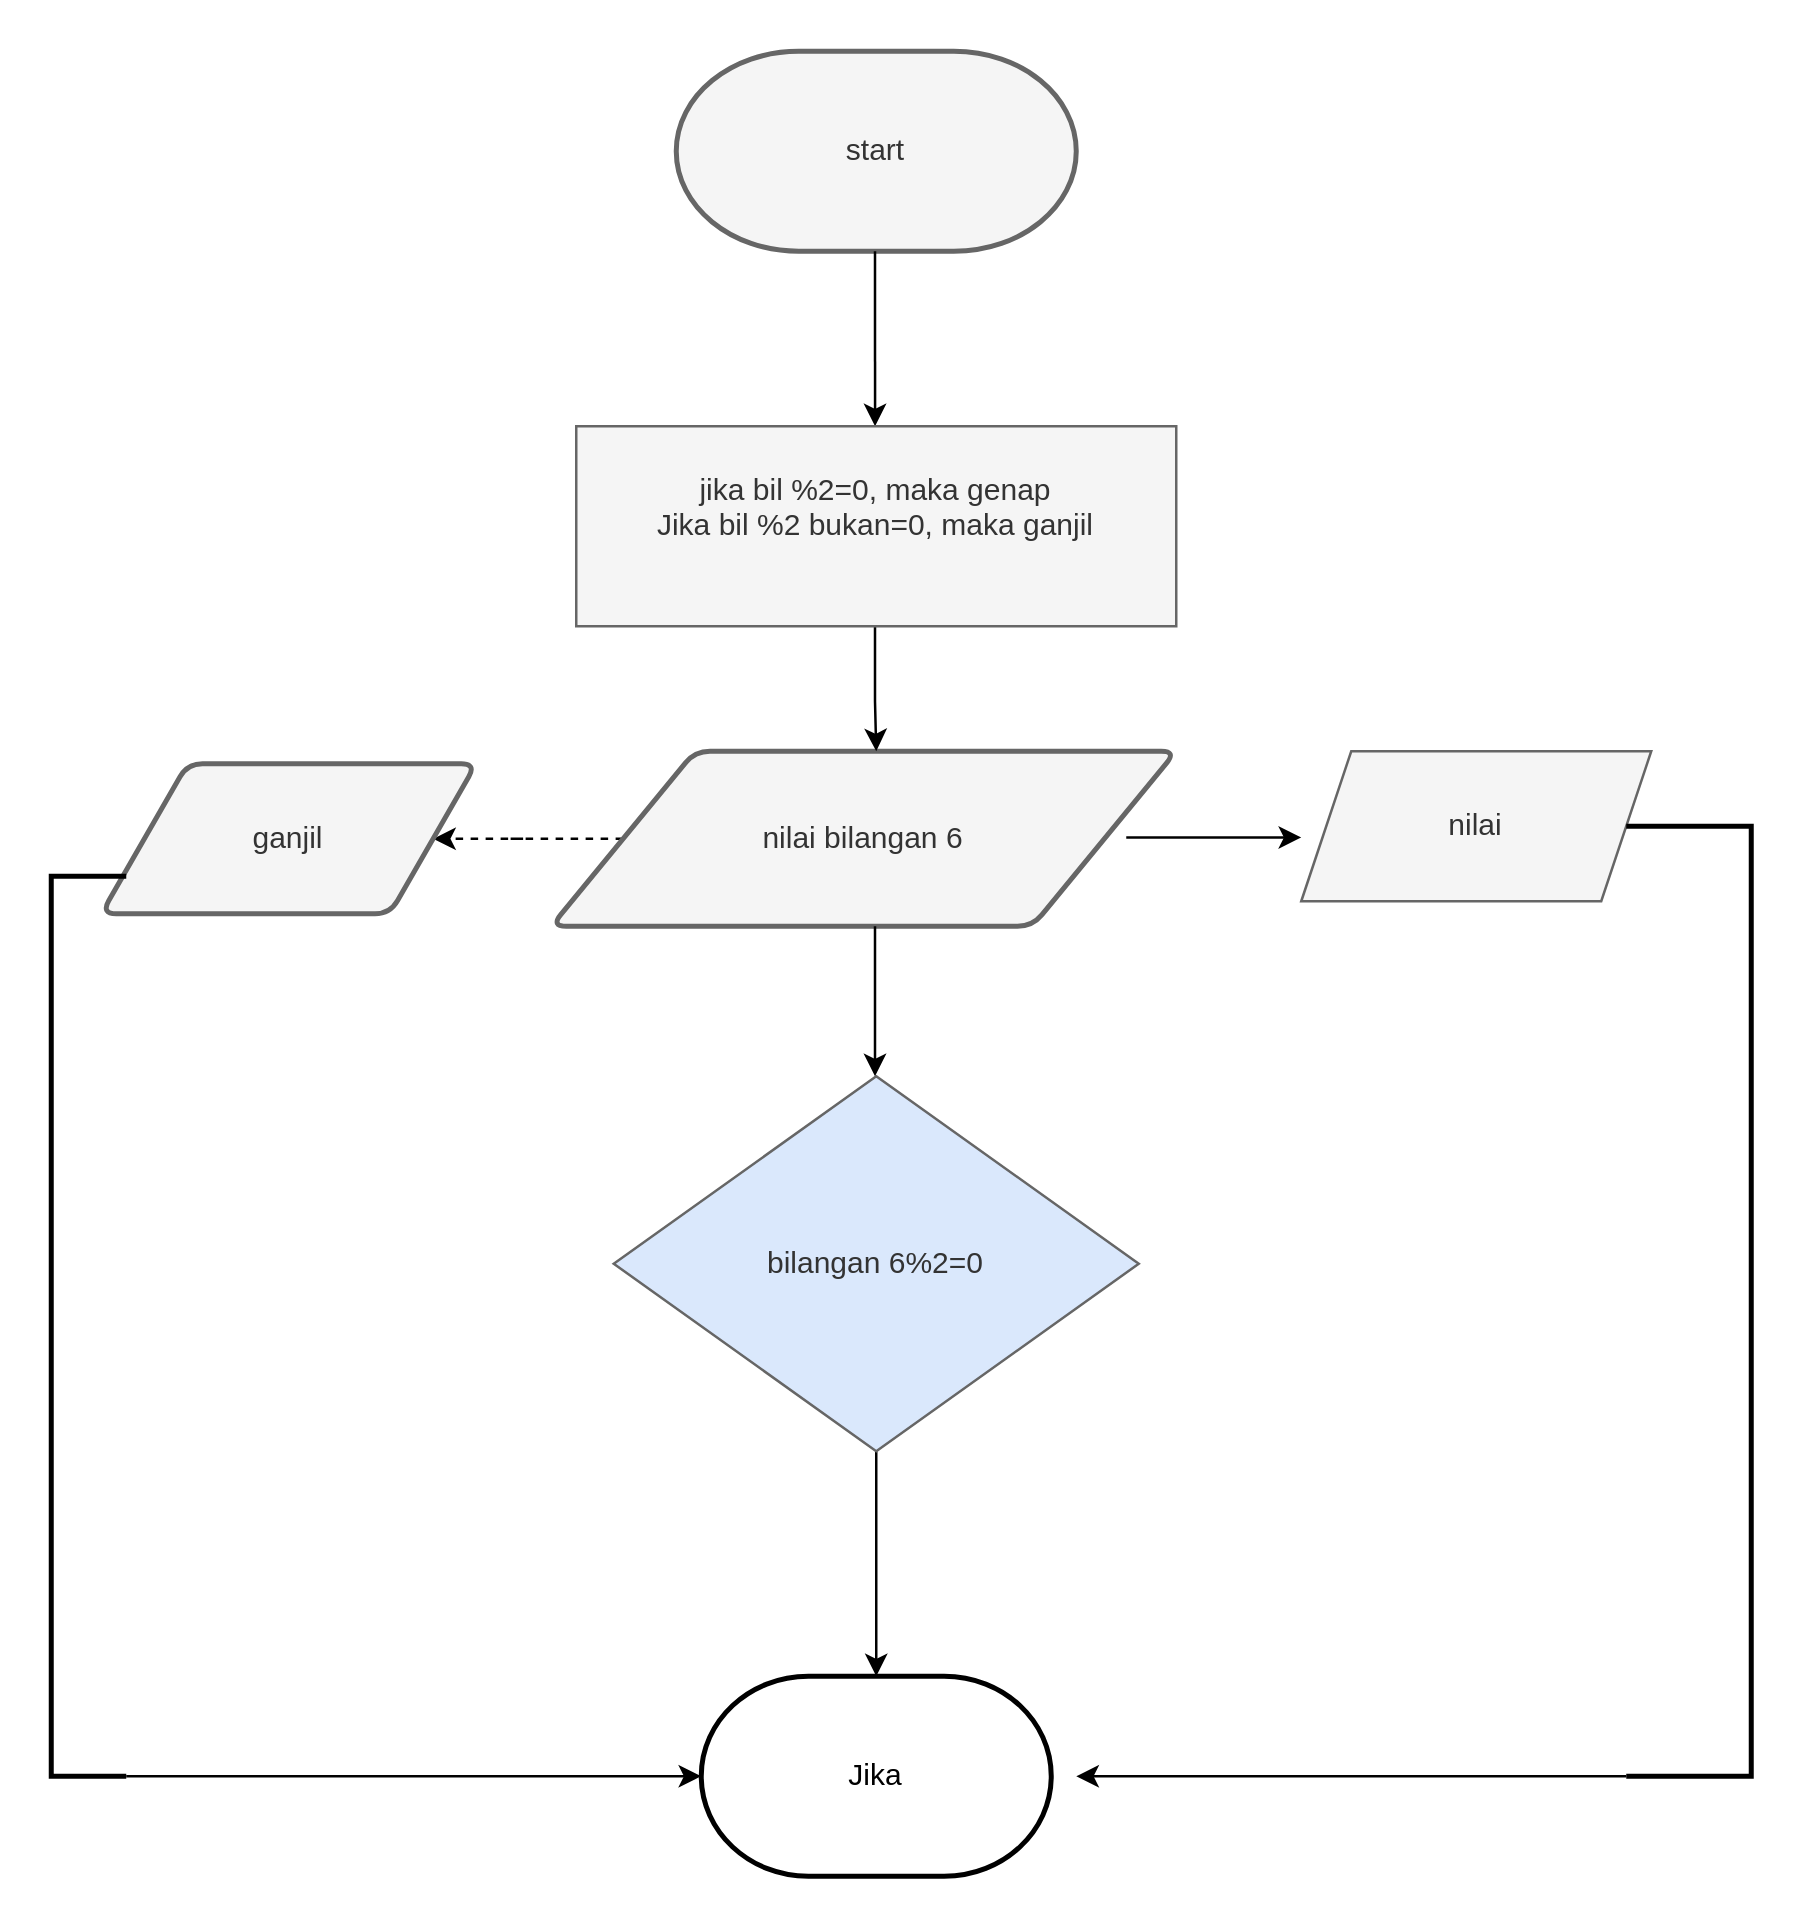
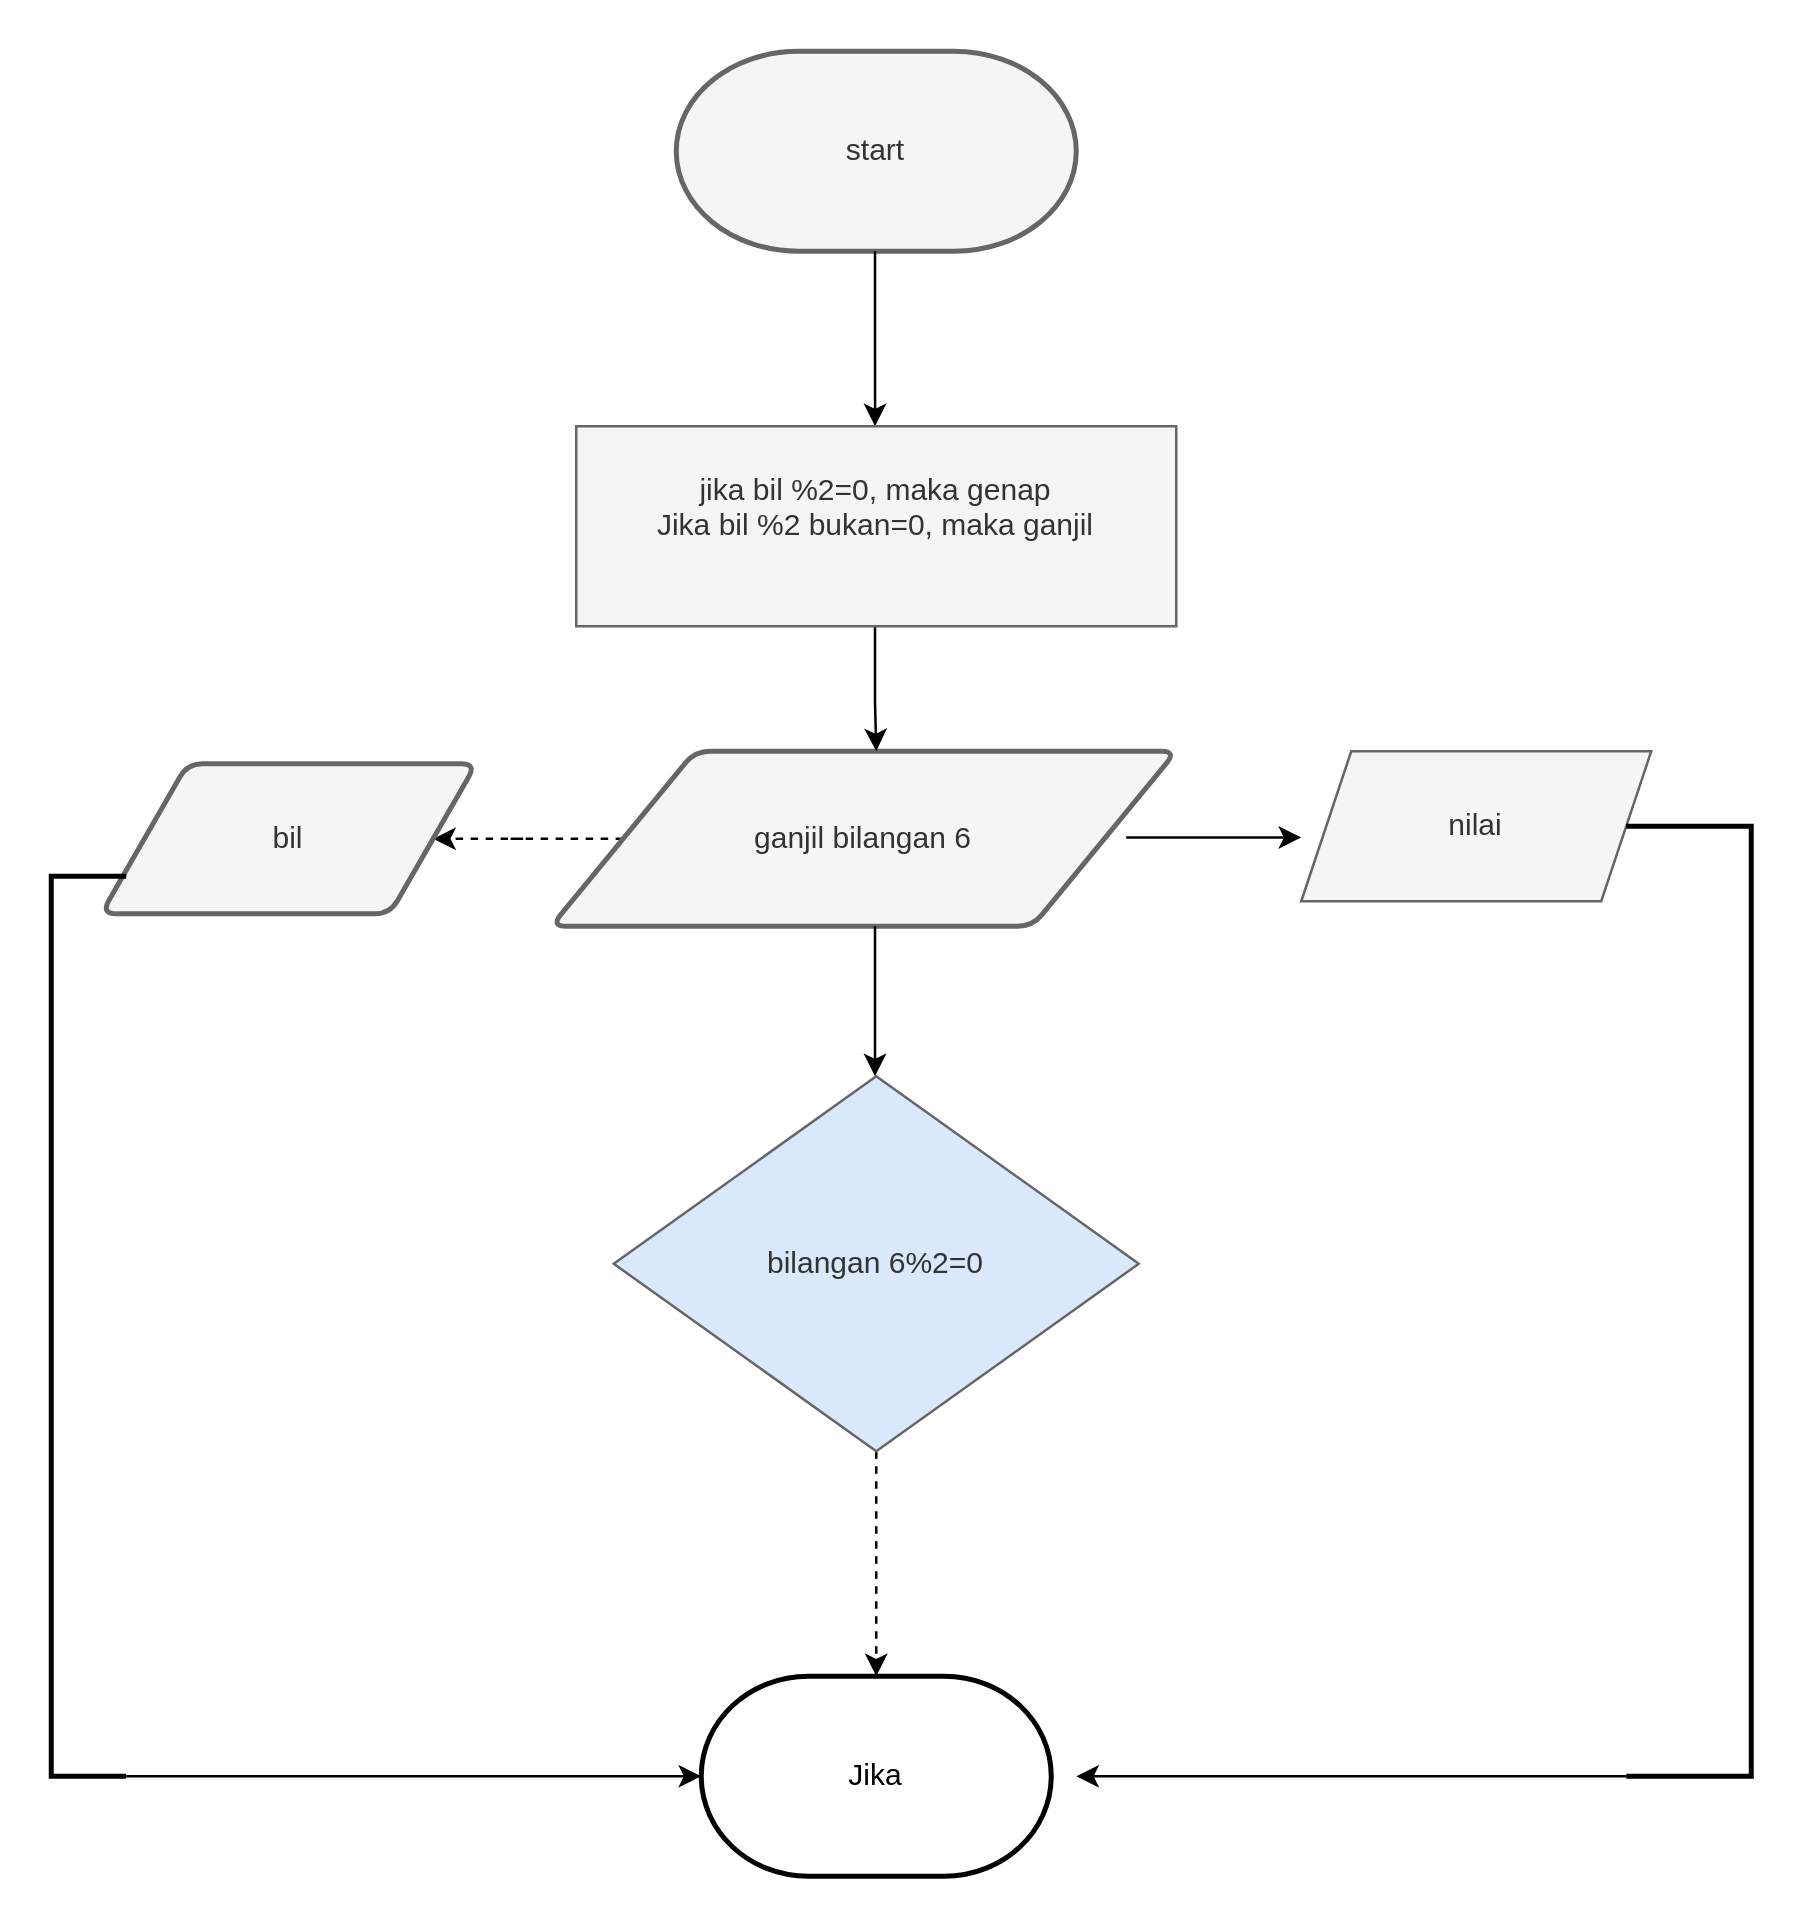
  <mxCell id="0" />
  <mxCell id="1" parent="0" />
  <mxCell id="2" value="start" style="strokeWidth=2;html=1;shape=mxgraph.flowchart.terminator;whiteSpace=wrap;fillColor=#f5f5f5;strokeColor=#666666;fontColor=#333333;" vertex="1" parent="1"><mxGeometry x="270" y="20" width="160" height="80" as="geometry" /></mxCell>
  <mxCell id="3" value="" style="endArrow=classic;html=1;rounded=0;entryX=0.498;entryY=0;entryDx=0;entryDy=0;entryPerimeter=0;" edge="1" parent="1" target="11"><mxGeometry width="50" height="50" relative="1" as="geometry"><mxPoint x="349.5" y="100" as="sourcePoint" /><mxPoint x="349.5" y="160" as="targetPoint" /></mxGeometry></mxCell>
  <mxCell id="4" value="" style="edgeStyle=orthogonalEdgeStyle;rounded=0;orthogonalLoop=1;jettySize=auto;html=1;dashed=1;" edge="1" parent="1" source="5" target="13"><mxGeometry relative="1" as="geometry" /></mxCell>
- <mxCell id="5" value="nilai bilangan 6" style="shape=parallelogram;html=1;strokeWidth=2;perimeter=parallelogramPerimeter;whiteSpace=wrap;rounded=1;arcSize=12;size=0.23;fillColor=#f5f5f5;fontColor=#333333;strokeColor=#666666;" vertex="1" parent="1"><mxGeometry x="220" y="300" width="250" height="70" as="geometry" /></mxCell>
- <mxCell id="6" value="" style="edgeStyle=orthogonalEdgeStyle;rounded=0;orthogonalLoop=1;jettySize=auto;html=1;" edge="1" parent="1" source="7" target="14"><mxGeometry relative="1" as="geometry" /></mxCell>
+ <mxCell id="5" value="ganjil bilangan 6" style="shape=parallelogram;html=1;strokeWidth=2;perimeter=parallelogramPerimeter;whiteSpace=wrap;rounded=1;arcSize=12;size=0.23;fillColor=#f5f5f5;fontColor=#333333;strokeColor=#666666;" vertex="1" parent="1"><mxGeometry x="220" y="300" width="250" height="70" as="geometry" /></mxCell>
+ <mxCell id="6" value="" style="edgeStyle=orthogonalEdgeStyle;rounded=0;orthogonalLoop=1;jettySize=auto;html=1;dashed=1;" edge="1" parent="1" source="7" target="14"><mxGeometry relative="1" as="geometry" /></mxCell>
  <mxCell id="7" value="bilangan 6%2=0" style="rhombus;whiteSpace=wrap;html=1;fillColor=#dae8fc;fontColor=#333333;strokeColor=#666666;" vertex="1" parent="1"><mxGeometry x="245" y="430" width="210" height="150" as="geometry" /></mxCell>
  <mxCell id="8" value="" style="endArrow=classic;html=1;rounded=0;" edge="1" parent="1"><mxGeometry width="50" height="50" relative="1" as="geometry"><mxPoint x="450" y="334.5" as="sourcePoint" /><mxPoint x="520" y="334.5" as="targetPoint" /><Array as="points"><mxPoint x="460" y="334.5" /></Array></mxGeometry></mxCell>
  <mxCell id="9" value="nilai" style="shape=parallelogram;perimeter=parallelogramPerimeter;whiteSpace=wrap;html=1;fixedSize=1;fillColor=#f5f5f5;fontColor=#333333;strokeColor=#666666;" vertex="1" parent="1"><mxGeometry x="520" y="300" width="140" height="60" as="geometry" /></mxCell>
  <mxCell id="10" value="" style="endArrow=classic;html=1;rounded=0;" edge="1" parent="1"><mxGeometry width="50" height="50" relative="1" as="geometry"><mxPoint x="349.5" y="250" as="sourcePoint" /><mxPoint x="350" y="300" as="targetPoint" /><Array as="points"><mxPoint x="349.5" y="280" /></Array></mxGeometry></mxCell>
  <mxCell id="11" value="&lt;div&gt;jika bil %2=0, maka genap&lt;/div&gt;&lt;div&gt;Jika bil %2 bukan=0, maka ganjil&lt;/div&gt;&lt;div&gt;&lt;br&gt;&lt;/div&gt;" style="rounded=0;whiteSpace=wrap;html=1;fillColor=#f5f5f5;fontColor=#333333;strokeColor=#666666;" vertex="1" parent="1"><mxGeometry x="230" y="170" width="240" height="80" as="geometry" /></mxCell>
  <mxCell id="12" value="" style="endArrow=classic;html=1;rounded=0;" edge="1" parent="1"><mxGeometry width="50" height="50" relative="1" as="geometry"><mxPoint x="349.5" y="370" as="sourcePoint" /><mxPoint x="349.5" y="430" as="targetPoint" /><Array as="points" /></mxGeometry></mxCell>
- <mxCell id="13" value="ganjil" style="shape=parallelogram;html=1;strokeWidth=2;perimeter=parallelogramPerimeter;whiteSpace=wrap;rounded=1;arcSize=12;size=0.23;fillColor=#f5f5f5;fontColor=#333333;strokeColor=#666666;" vertex="1" parent="1"><mxGeometry x="40" y="305" width="150" height="60" as="geometry" /></mxCell>
+ <mxCell id="13" value="bil" style="shape=parallelogram;html=1;strokeWidth=2;perimeter=parallelogramPerimeter;whiteSpace=wrap;rounded=1;arcSize=12;size=0.23;fillColor=#f5f5f5;fontColor=#333333;strokeColor=#666666;" vertex="1" parent="1"><mxGeometry x="40" y="305" width="150" height="60" as="geometry" /></mxCell>
  <mxCell id="14" value="Jika" style="strokeWidth=2;html=1;shape=mxgraph.flowchart.terminator;whiteSpace=wrap;" vertex="1" parent="1"><mxGeometry x="280" y="670" width="140" height="80" as="geometry" /></mxCell>
  <mxCell id="15" value="" style="strokeWidth=2;html=1;shape=mxgraph.flowchart.annotation_1;align=left;pointerEvents=1;" vertex="1" parent="1"><mxGeometry x="20" y="350" width="30" height="360" as="geometry" /></mxCell>
  <mxCell id="16" value="" style="endArrow=classic;html=1;rounded=0;entryX=0;entryY=0.5;entryDx=0;entryDy=0;entryPerimeter=0;" edge="1" parent="1" target="14"><mxGeometry width="50" height="50" relative="1" as="geometry"><mxPoint x="50" y="710" as="sourcePoint" /><mxPoint x="100" y="660" as="targetPoint" /></mxGeometry></mxCell>
  <mxCell id="17" value="" style="strokeWidth=2;html=1;shape=mxgraph.flowchart.annotation_1;align=left;pointerEvents=1;rotation=-180;" vertex="1" parent="1"><mxGeometry x="650" y="330" width="50" height="380" as="geometry" /></mxCell>
  <mxCell id="18" value="" style="endArrow=classic;html=1;rounded=0;exitX=1;exitY=0;exitDx=0;exitDy=0;exitPerimeter=0;" edge="1" parent="1" source="17"><mxGeometry width="50" height="50" relative="1" as="geometry"><mxPoint x="580" y="720" as="sourcePoint" /><mxPoint x="430" y="710" as="targetPoint" /></mxGeometry></mxCell>
